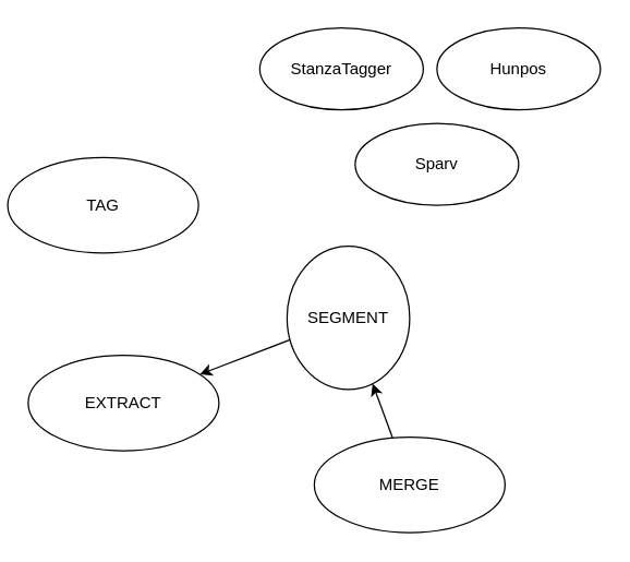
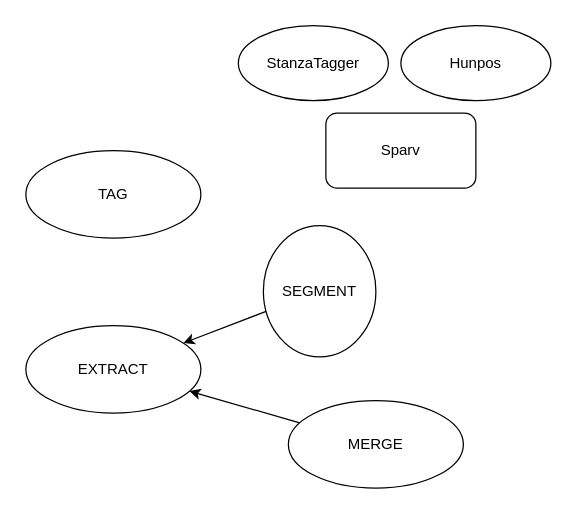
  <mxCell id="0" />
  <mxCell id="1" parent="0" />
  <mxCell id="2" value="EXTRACT" style="ellipse;whiteSpace=wrap;html=1;fontFamily=Helvetica;" vertex="1" parent="1"><mxGeometry x="20" y="260" width="140" height="70" as="geometry" /></mxCell>
- <mxCell id="3" value="TAG" style="ellipse;whiteSpace=wrap;html=1;fontFamily=Helvetica;" vertex="1" parent="1"><mxGeometry x="5" y="115" width="140" height="70" as="geometry" /></mxCell>
+ <mxCell id="3" value="TAG" style="ellipse;whiteSpace=wrap;html=1;fontFamily=Helvetica;" vertex="1" parent="1"><mxGeometry x="20" y="120" width="140" height="70" as="geometry" /></mxCell>
  <mxCell id="4" style="edgeStyle=none;html=1;labelBackgroundColor=#FFFFFF;fontFamily=Helvetica;fontColor=#000000;strokeColor=#000000;" edge="1" parent="1" source="5" target="2"><mxGeometry relative="1" as="geometry" /></mxCell>
  <mxCell id="5" value="SEGMENT" style="ellipse;whiteSpace=wrap;html=1;fontFamily=Helvetica;" vertex="1" parent="1"><mxGeometry x="210" y="180" width="90" height="105" as="geometry" /></mxCell>
- <mxCell id="6" style="edgeStyle=none;html=1;labelBackgroundColor=#FFFFFF;fontFamily=Helvetica;fontColor=#000000;strokeColor=#000000;" edge="1" parent="1" source="7" target="5"><mxGeometry relative="1" as="geometry" /></mxCell>
+ <mxCell id="6" style="edgeStyle=none;html=1;labelBackgroundColor=#FFFFFF;fontFamily=Helvetica;fontColor=#000000;strokeColor=#000000;" edge="1" parent="1" source="7" target="2"><mxGeometry relative="1" as="geometry" /></mxCell>
  <mxCell id="7" value="MERGE" style="ellipse;whiteSpace=wrap;html=1;fontFamily=Helvetica;" vertex="1" parent="1"><mxGeometry x="230" y="320" width="140" height="70" as="geometry" /></mxCell>
  <mxCell id="8" value="StanzaTagger" style="ellipse;whiteSpace=wrap;html=1;fontFamily=Helvetica;" vertex="1" parent="1"><mxGeometry x="190" y="20" width="120" height="60" as="geometry" /></mxCell>
  <mxCell id="9" value="Hunpos" style="ellipse;whiteSpace=wrap;html=1;fontFamily=Helvetica;" vertex="1" parent="1"><mxGeometry x="320" y="20" width="120" height="60" as="geometry" /></mxCell>
- <mxCell id="10" value="Sparv" style="ellipse;whiteSpace=wrap;html=1;fontFamily=Helvetica;" vertex="1" parent="1"><mxGeometry x="260" y="90" width="120" height="60" as="geometry" /></mxCell>
+ <mxCell id="10" value="Sparv" style="whiteSpace=wrap;html=1;fontFamily=Helvetica;rounded=1;" vertex="1" parent="1"><mxGeometry x="260" y="90" width="120" height="60" as="geometry" /></mxCell>
